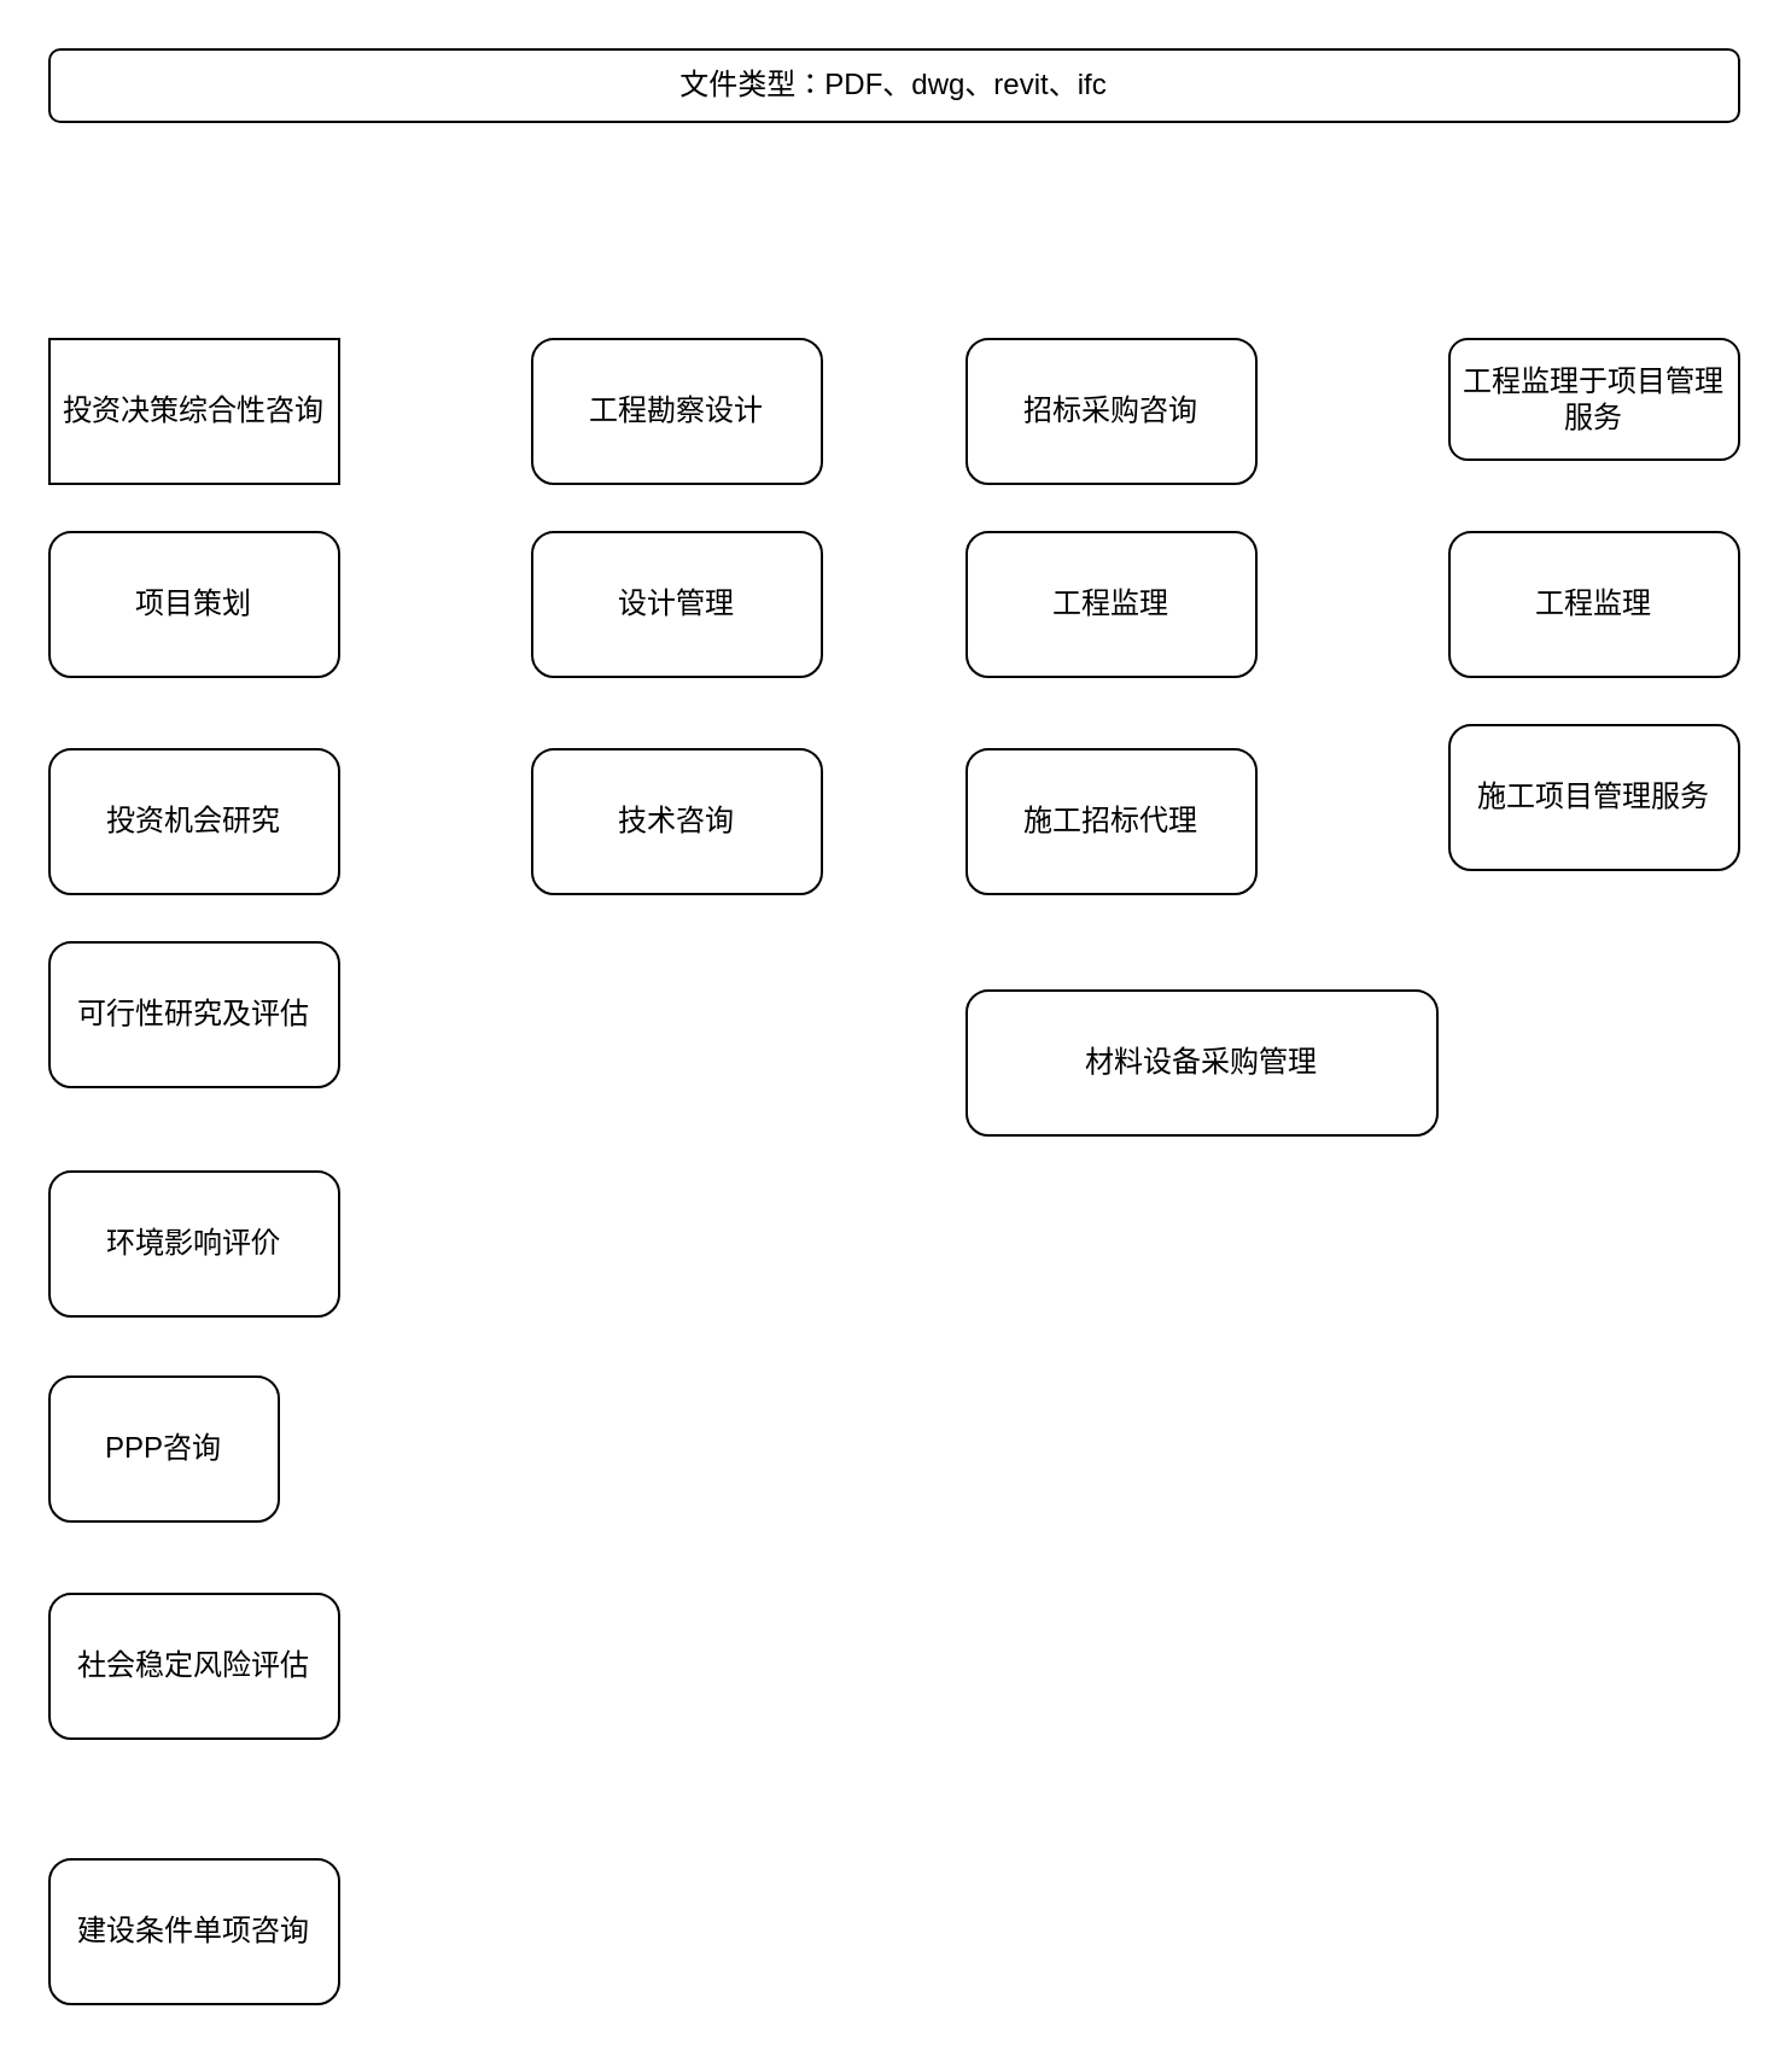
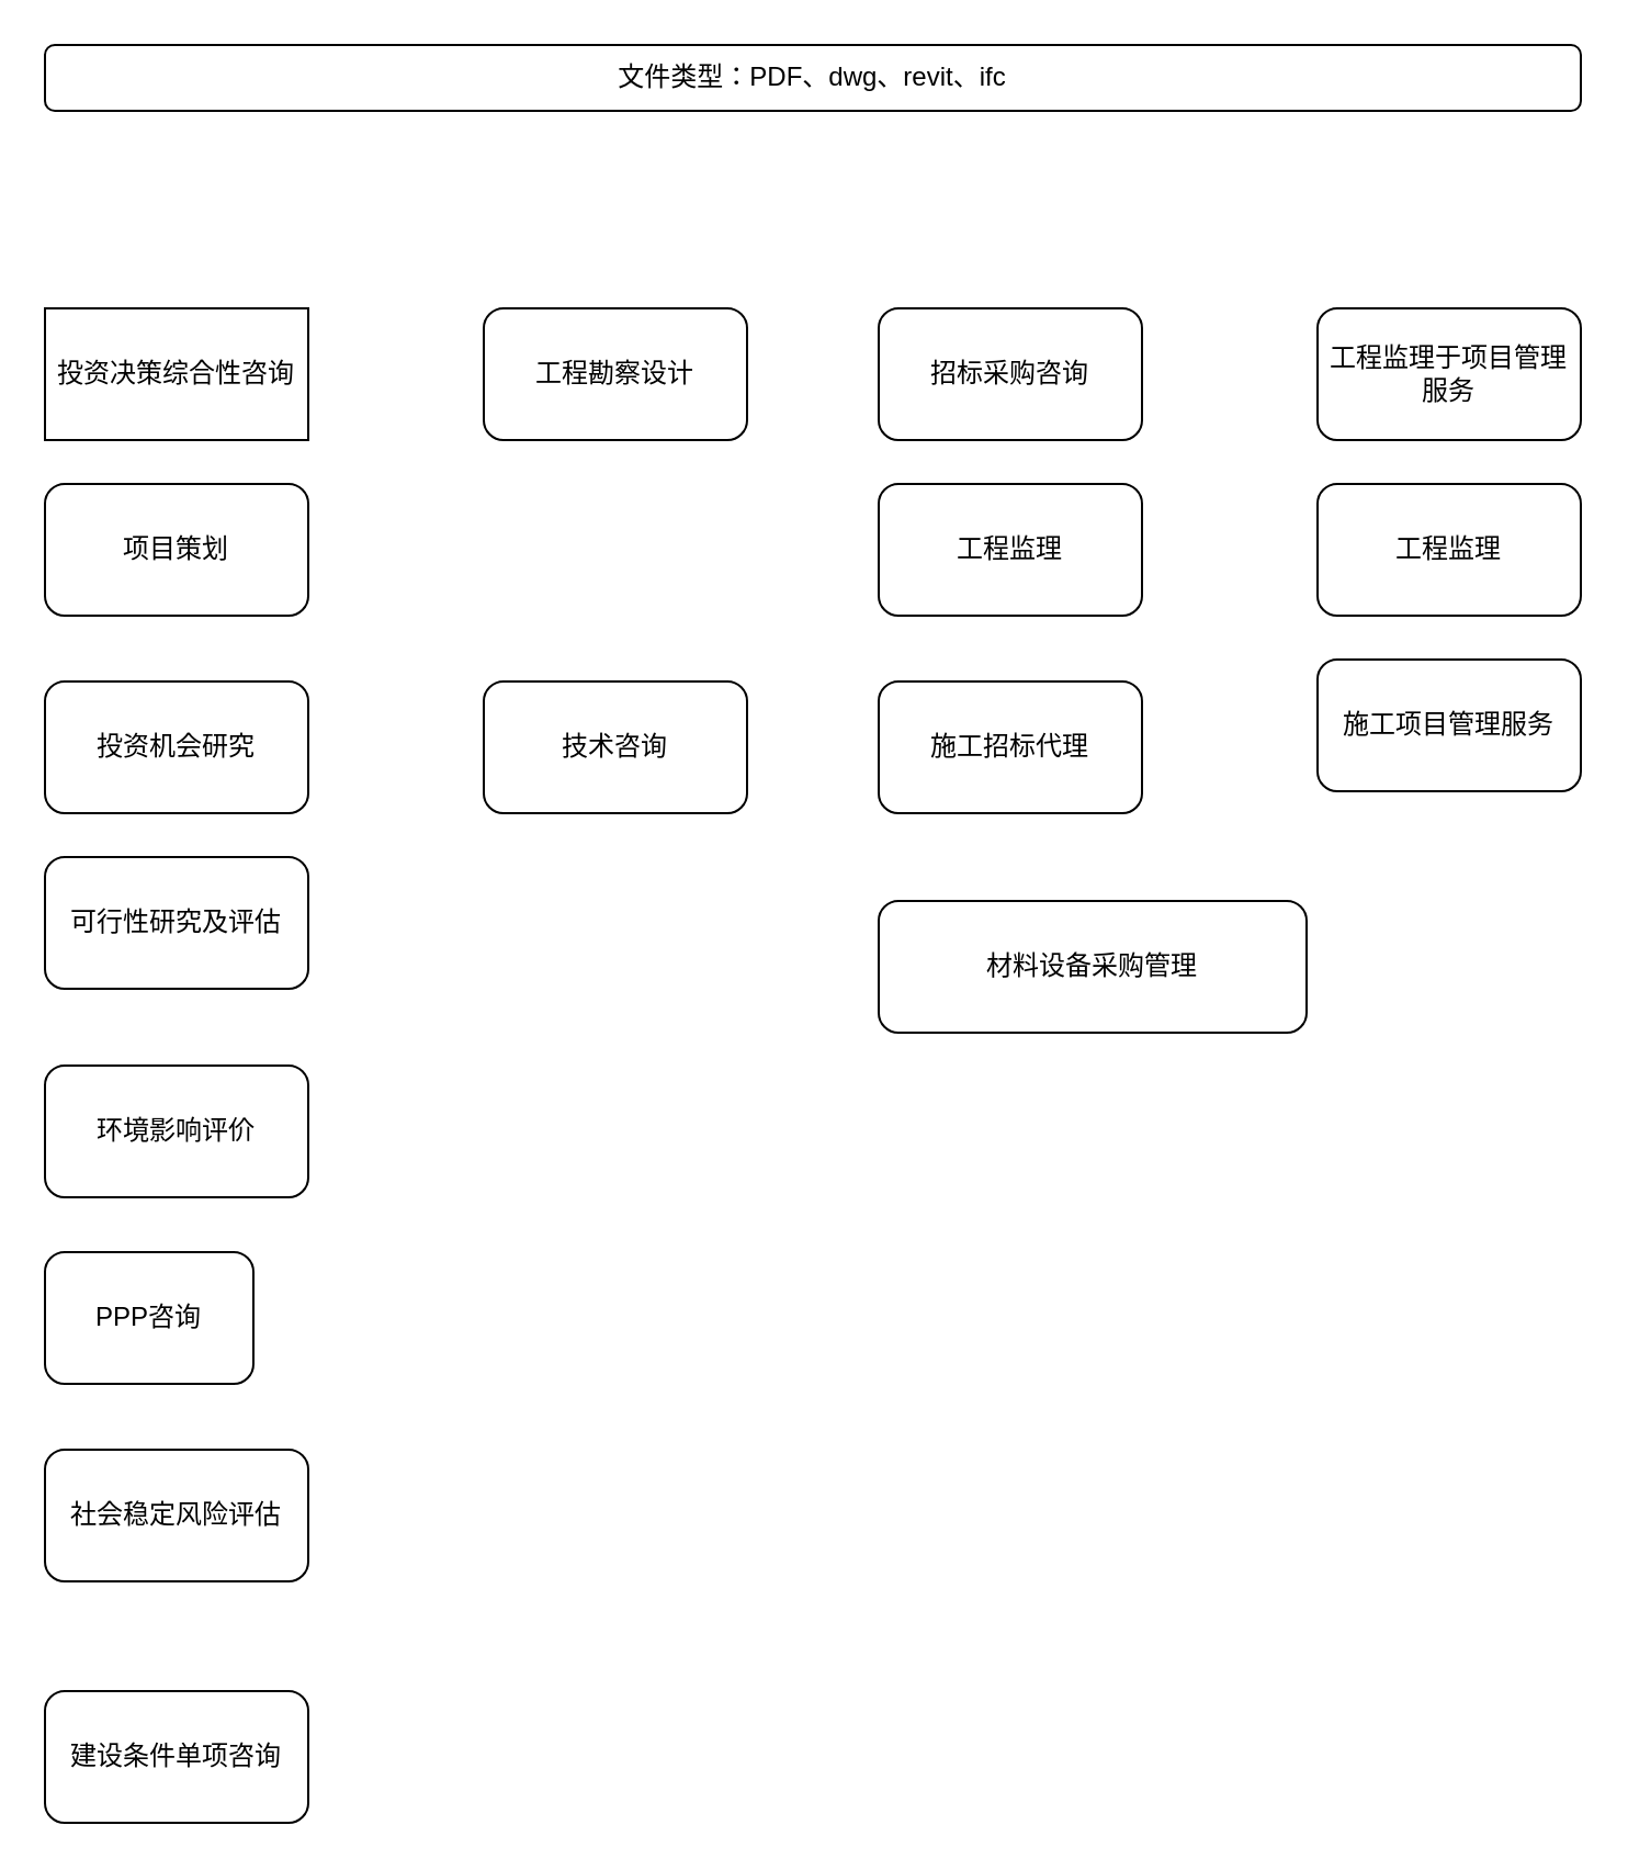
  <mxCell id="0" />
  <mxCell id="1" parent="0" />
  <mxCell id="2" value="投资决策综合性咨询" style="whiteSpace=wrap;html=1;rounded=0;" vertex="1" parent="1"><mxGeometry x="20" y="140" width="120" height="60" as="geometry" /></mxCell>
  <mxCell id="3" value="项目策划" style="rounded=1;whiteSpace=wrap;html=1;" vertex="1" parent="1"><mxGeometry x="20" y="220" width="120" height="60" as="geometry" /></mxCell>
  <mxCell id="4" value="投资机会研究" style="rounded=1;whiteSpace=wrap;html=1;" vertex="1" parent="1"><mxGeometry x="20" y="310" width="120" height="60" as="geometry" /></mxCell>
  <mxCell id="5" value="可行性研究及评估" style="rounded=1;whiteSpace=wrap;html=1;" vertex="1" parent="1"><mxGeometry x="20" y="390" width="120" height="60" as="geometry" /></mxCell>
  <mxCell id="6" value="环境影响评价" style="rounded=1;whiteSpace=wrap;html=1;" vertex="1" parent="1"><mxGeometry x="20" y="485" width="120" height="60" as="geometry" /></mxCell>
  <mxCell id="7" value="PPP咨询" style="rounded=1;whiteSpace=wrap;html=1;" vertex="1" parent="1"><mxGeometry x="20" y="570" width="95" height="60" as="geometry" /></mxCell>
  <mxCell id="8" value="社会稳定风险评估" style="rounded=1;whiteSpace=wrap;html=1;" vertex="1" parent="1"><mxGeometry x="20" y="660" width="120" height="60" as="geometry" /></mxCell>
  <mxCell id="9" value="建设条件单项咨询" style="rounded=1;whiteSpace=wrap;html=1;" vertex="1" parent="1"><mxGeometry x="20" y="770" width="120" height="60" as="geometry" /></mxCell>
  <mxCell id="10" value="工程勘察设计" style="rounded=1;whiteSpace=wrap;html=1;" vertex="1" parent="1"><mxGeometry x="220" y="140" width="120" height="60" as="geometry" /></mxCell>
- <mxCell id="11" value="设计管理" style="rounded=1;whiteSpace=wrap;html=1;" vertex="1" parent="1"><mxGeometry x="220" y="220" width="120" height="60" as="geometry" /></mxCell>
  <mxCell id="12" value="技术咨询" style="rounded=1;whiteSpace=wrap;html=1;" vertex="1" parent="1"><mxGeometry x="220" y="310" width="120" height="60" as="geometry" /></mxCell>
  <mxCell id="13" value="招标采购咨询" style="rounded=1;whiteSpace=wrap;html=1;" vertex="1" parent="1"><mxGeometry x="400" y="140" width="120" height="60" as="geometry" /></mxCell>
  <mxCell id="14" value="工程监理" style="rounded=1;whiteSpace=wrap;html=1;" vertex="1" parent="1"><mxGeometry x="400" y="220" width="120" height="60" as="geometry" /></mxCell>
  <mxCell id="15" value="施工招标代理" style="rounded=1;whiteSpace=wrap;html=1;" vertex="1" parent="1"><mxGeometry x="400" y="310" width="120" height="60" as="geometry" /></mxCell>
  <mxCell id="16" value="材料设备采购管理" style="rounded=1;whiteSpace=wrap;html=1;" vertex="1" parent="1"><mxGeometry x="400" y="410" width="195" height="60" as="geometry" /></mxCell>
- <mxCell id="17" value="工程监理于项目管理服务" style="rounded=1;whiteSpace=wrap;html=1;" vertex="1" parent="1"><mxGeometry x="600" y="140" width="120" height="50" as="geometry" /></mxCell>
+ <mxCell id="17" value="工程监理于项目管理服务" style="rounded=1;whiteSpace=wrap;html=1;" vertex="1" parent="1"><mxGeometry x="600" y="140" width="120" height="60" as="geometry" /></mxCell>
  <mxCell id="18" value="工程监理" style="rounded=1;whiteSpace=wrap;html=1;" vertex="1" parent="1"><mxGeometry x="600" y="220" width="120" height="60" as="geometry" /></mxCell>
  <mxCell id="19" value="施工项目管理服务" style="rounded=1;whiteSpace=wrap;html=1;" vertex="1" parent="1"><mxGeometry x="600" y="300" width="120" height="60" as="geometry" /></mxCell>
  <mxCell id="20" value="文件类型：PDF、dwg、revit、ifc" style="rounded=1;whiteSpace=wrap;html=1;" vertex="1" parent="1"><mxGeometry x="20" y="20" width="700" height="30" as="geometry" /></mxCell>
